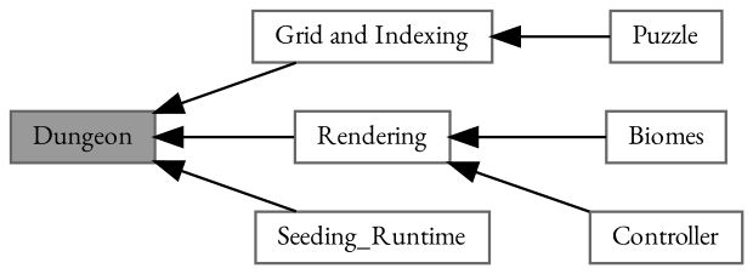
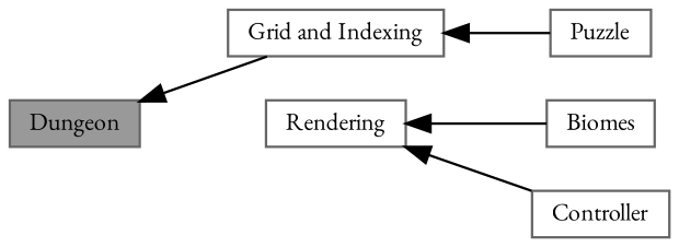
  digraph {
    fontname="EB Garamond"
    rankdir=LR
    node [color=grey40 fillcolor=white fontname="EB Garamond" fontsize=10 shape=box style=filled]
    edge [dir=back fontname="EB Garamond" fontsize=10 labelfontname=Helvetica labelfontsize=10 shape=plaintext style=solid]
    n1 [height=0.2 label=Biomes width=0.4]
    n2 [height=0.2 label=Controller width=0.4]
    n3 [color=gray40 fillcolor=grey60 fontcolor=black height=0.2 label=Dungeon width=0.4]
    n4 [height=0.2 label="Grid and Indexing" width=0.4]
    n5 [height=0.2 label=Rendering width=0.4]
-   n6 [height=0.2 label=Seeding_Runtime width=0.4]
    n7 [height=0.2 label=Puzzle width=0.4]
    n3 -> n4
-   n3 -> n5
-   n3 -> n6
    n4 -> n7
    n5 -> n1
    n5 -> n2
  }
